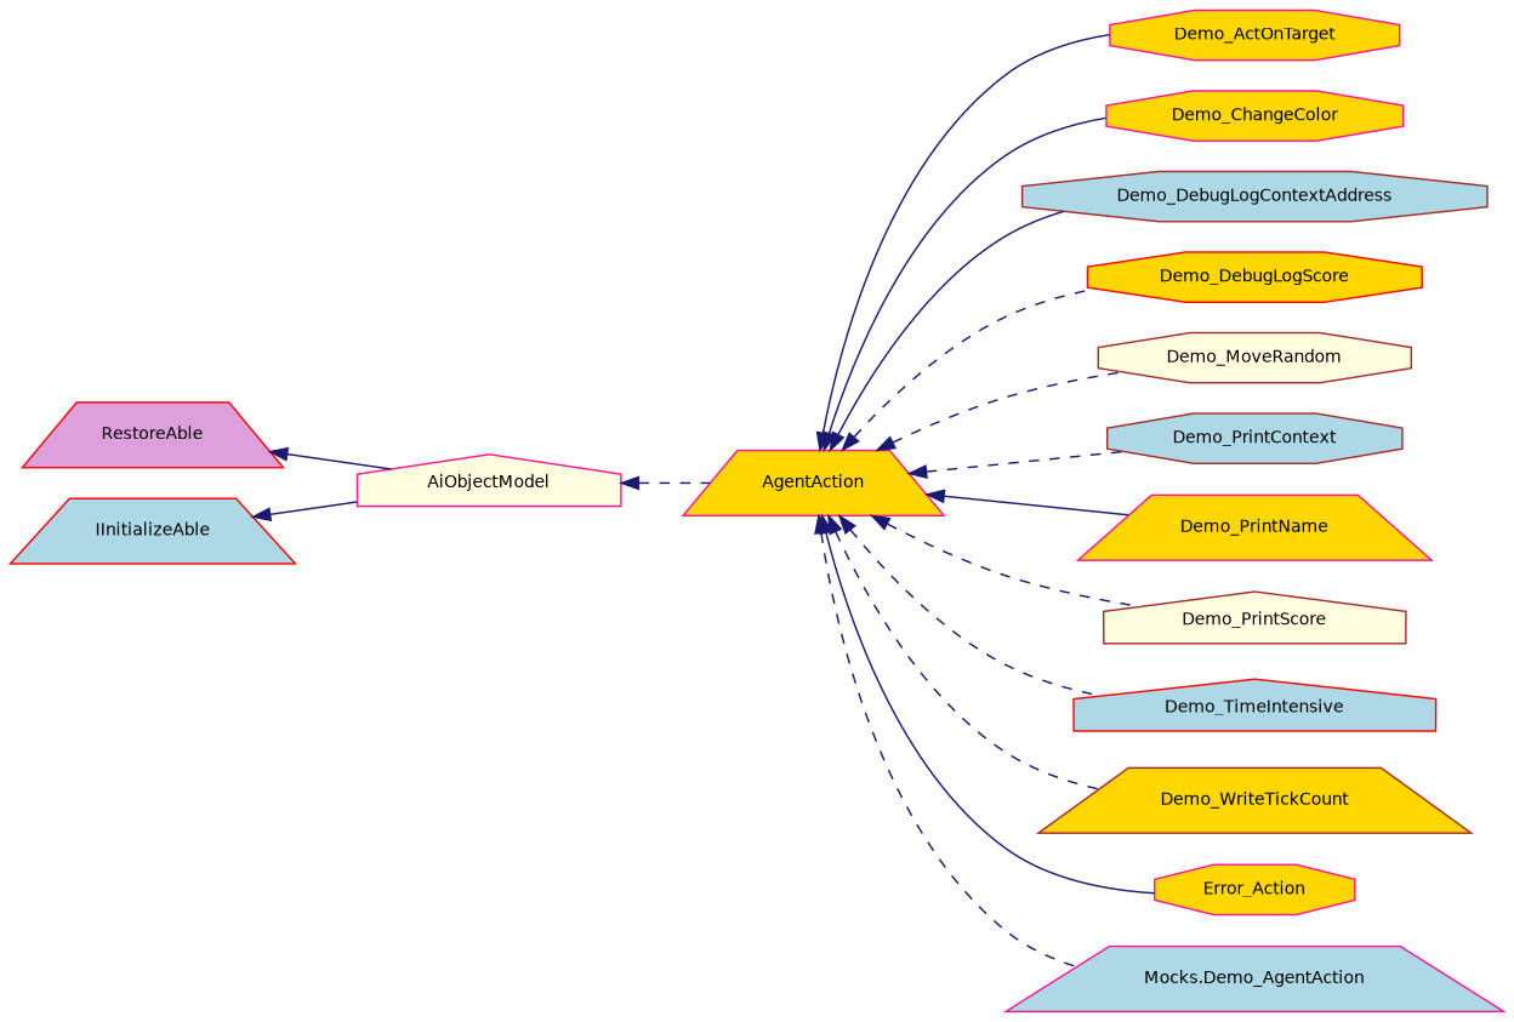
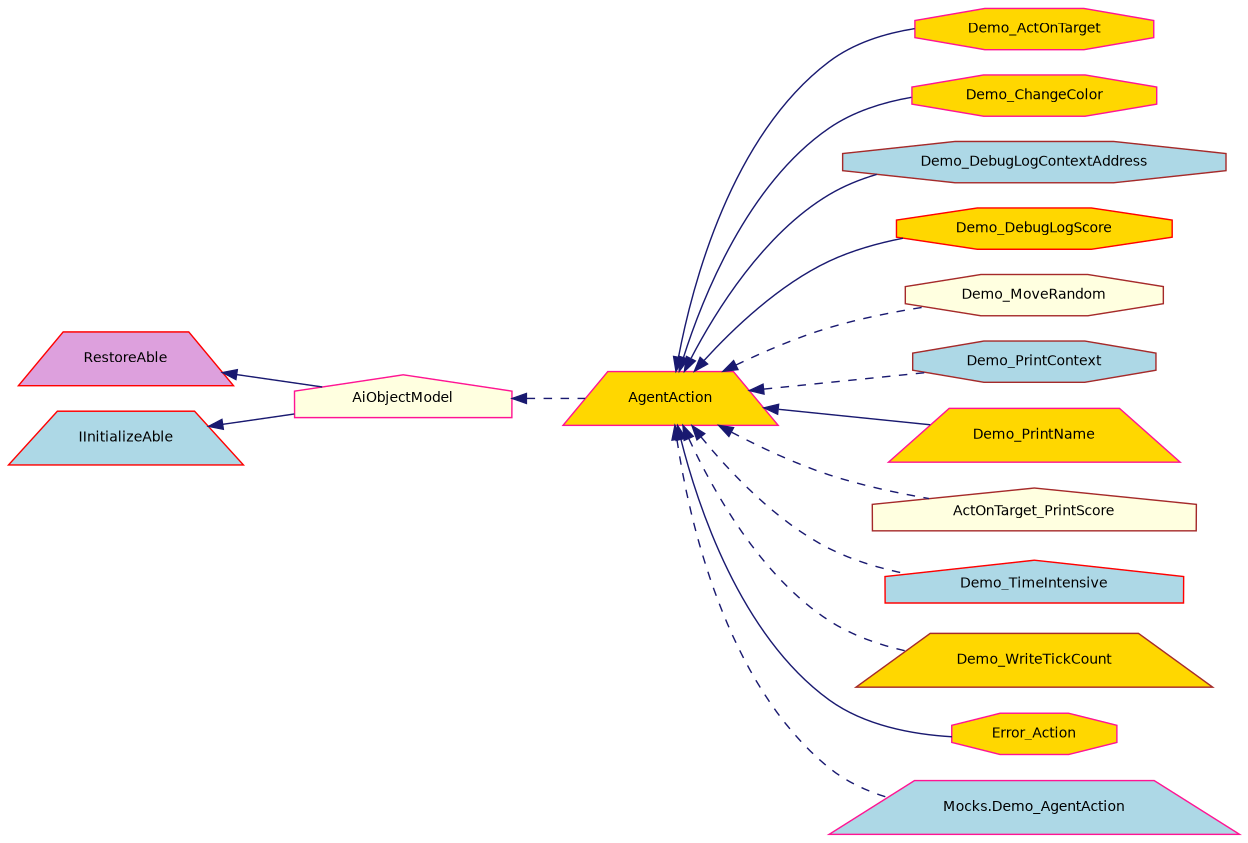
  digraph {
    rankdir=LR
    node [color=deeppink fillcolor=gold fontname=Helvetica fontsize=10 shape=octagon style=filled]
    edge [color=midnightblue dir=back fontname=Helvetica fontsize=10 labelfontname=Helvetica labelfontsize=10 style=solid]
    n1 [fontcolor=black height=0.2 label=AgentAction shape=trapezium width=0.4]
    n2 [height=0.2 label=Demo_ActOnTarget width=0.4]
    n3 [height=0.2 label=Demo_ChangeColor width=0.4]
    n4 [color=brown fillcolor=lightblue height=0.2 label=Demo_DebugLogContextAddress width=0.4]
    n5 [color=red height=0.2 label=Demo_DebugLogScore width=0.4]
    n6 [color=brown fillcolor=lightyellow height=0.2 label=Demo_MoveRandom width=0.4]
    n7 [color=brown fillcolor=lightblue height=0.2 label=Demo_PrintContext width=0.4]
    n8 [height=0.2 label=Demo_PrintName shape=trapezium width=0.4]
-   n9 [color=brown fillcolor=lightyellow height=0.2 label=Demo_PrintScore shape=house width=0.4]
+   n9 [color=brown fillcolor=lightyellow height=0.2 label=ActOnTarget_PrintScore shape=house width=0.4]
    n10 [color=red fillcolor=lightblue height=0.2 label=Demo_TimeIntensive shape=house width=0.4]
    n11 [color=brown height=0.2 label=Demo_WriteTickCount shape=trapezium width=0.4]
    n12 [height=0.2 label=Error_Action width=0.4]
    n13 [fillcolor=lightblue height=0.2 label="Mocks.Demo_AgentAction" shape=trapezium width=0.4]
    n14 [fillcolor=lightyellow height=0.2 label=AiObjectModel shape=house width=0.4]
    n15 [color=red fillcolor=plum height=0.2 label=RestoreAble shape=trapezium width=0.4]
    n16 [color=red fillcolor=lightblue height=0.2 label=IInitializeAble shape=trapezium width=0.4]
    n1 -> n2
    n1 -> n3
    n1 -> n4
-   n1 -> n5 [style=dashed]
+   n1 -> n5
    n1 -> n6 [style=dashed]
    n1 -> n7 [style=dashed]
    n1 -> n8
    n1 -> n9 [style=dashed]
    n1 -> n10 [style=dashed]
    n1 -> n11 [style=dashed]
    n1 -> n12
    n1 -> n13 [style=dashed]
    n14 -> n1 [style=dashed]
    n15 -> n14
    n16 -> n14
  }
